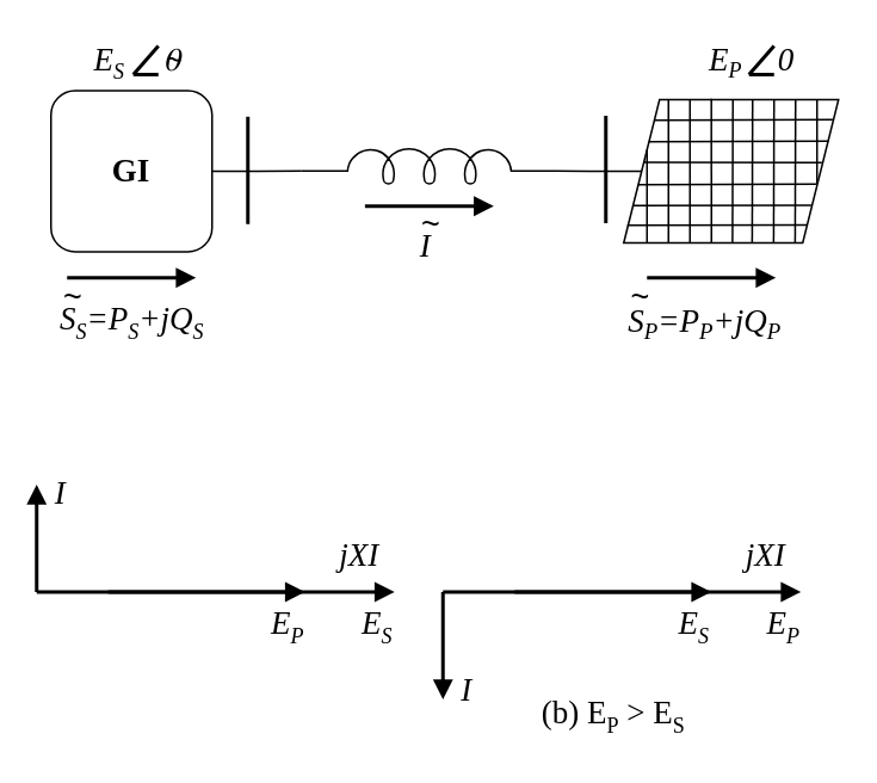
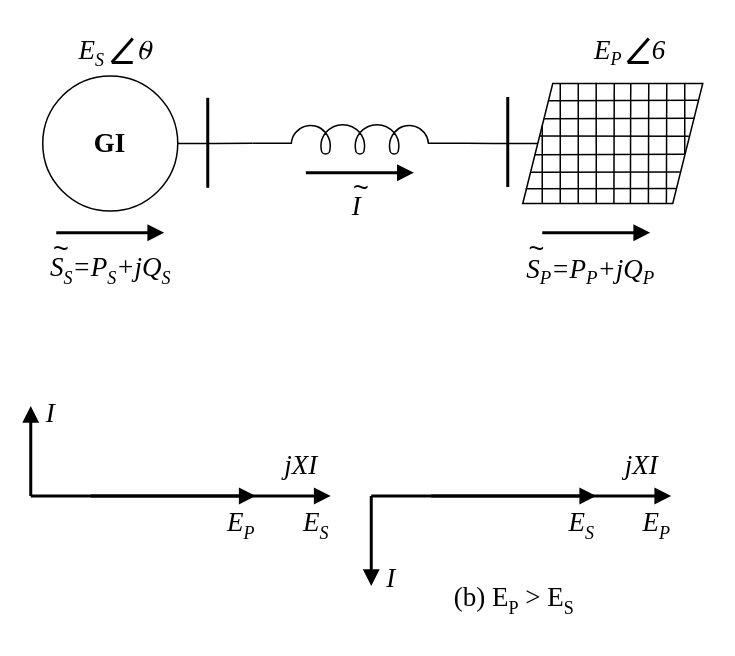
  <mxCell id="0" />
  <mxCell id="1" parent="0" />
  <mxCell id="2" style="edgeStyle=orthogonalEdgeStyle;rounded=0;orthogonalLoop=1;jettySize=auto;html=1;entryX=0;entryY=0.645;entryDx=0;entryDy=0;entryPerimeter=0;endArrow=none;endFill=0;" parent="1" source="3" target="5" edge="1"><mxGeometry relative="1" as="geometry" /></mxCell>
- <mxCell id="3" value="&lt;b&gt;&lt;font style=&quot;font-size: 18px&quot;&gt;GI&lt;/font&gt;&lt;/b&gt;" style="whiteSpace=wrap;html=1;aspect=fixed;fontFamily=Times New Roman;rounded=1;" parent="1" vertex="1"><mxGeometry x="28" y="50" width="90" height="90" as="geometry" /></mxCell>
+ <mxCell id="3" value="&lt;b&gt;&lt;font style=&quot;font-size: 18px&quot;&gt;GI&lt;/font&gt;&lt;/b&gt;" style="ellipse;whiteSpace=wrap;html=1;aspect=fixed;fontFamily=Times New Roman;" parent="1" vertex="1"><mxGeometry x="28" y="50" width="90" height="90" as="geometry" /></mxCell>
  <mxCell id="4" style="edgeStyle=orthogonalEdgeStyle;rounded=0;orthogonalLoop=1;jettySize=auto;html=1;entryX=1;entryY=0.645;entryDx=0;entryDy=0;entryPerimeter=0;endArrow=none;endFill=0;exitX=0;exitY=0.5;exitDx=0;exitDy=0;" parent="1" source="8" target="5" edge="1"><mxGeometry relative="1" as="geometry"><mxPoint x="343" y="95.03" as="sourcePoint" /></mxGeometry></mxCell>
  <mxCell id="5" value="" style="pointerEvents=1;verticalLabelPosition=bottom;shadow=0;dashed=0;align=center;html=1;verticalAlign=top;shape=mxgraph.electrical.inductors.inductor_5;" parent="1" vertex="1"><mxGeometry x="168" y="82" width="142.86" height="20" as="geometry" /></mxCell>
  <mxCell id="6" value="" style="endArrow=none;html=1;strokeWidth=2;" parent="1" edge="1"><mxGeometry width="50" height="50" relative="1" as="geometry"><mxPoint x="138" y="124.52" as="sourcePoint" /><mxPoint x="138" y="64.52" as="targetPoint" /></mxGeometry></mxCell>
  <mxCell id="7" value="" style="group" parent="1" vertex="1" connectable="0"><mxGeometry x="348" y="55" width="120" height="80" as="geometry" /></mxCell>
  <mxCell id="8" value="" style="shape=parallelogram;perimeter=parallelogramPerimeter;whiteSpace=wrap;html=1;fixedSize=1;" parent="7" vertex="1"><mxGeometry width="120" height="80" as="geometry" /></mxCell>
  <mxCell id="9" value="" style="endArrow=none;html=1;" parent="7" edge="1"><mxGeometry x="-30" y="-8" width="50" height="50" as="geometry"><mxPoint x="13" y="28" as="sourcePoint" /><mxPoint x="13" y="80" as="targetPoint" /></mxGeometry></mxCell>
  <mxCell id="10" value="" style="endArrow=none;html=1;" parent="7" edge="1"><mxGeometry x="-30" y="-8" width="50" height="50" as="geometry"><mxPoint x="25" as="sourcePoint" /><mxPoint x="25" y="80" as="targetPoint" /></mxGeometry></mxCell>
  <mxCell id="11" value="" style="endArrow=none;html=1;entryX=0;entryY=0;entryDx=0;entryDy=0;" parent="7" edge="1"><mxGeometry x="-30" y="-11" width="50" height="50" as="geometry"><mxPoint x="37" as="sourcePoint" /><mxPoint x="37" y="80" as="targetPoint" /></mxGeometry></mxCell>
  <mxCell id="12" value="" style="endArrow=none;html=1;entryX=0;entryY=0;entryDx=0;entryDy=0;exitX=0.408;exitY=-0.006;exitDx=0;exitDy=0;exitPerimeter=0;" parent="7" source="8" edge="1"><mxGeometry x="-30" y="-15" width="50" height="50" as="geometry"><mxPoint x="49" y="-20" as="sourcePoint" /><mxPoint x="49" y="80" as="targetPoint" /></mxGeometry></mxCell>
  <mxCell id="13" value="" style="endArrow=none;html=1;entryX=0;entryY=0;entryDx=0;entryDy=0;exitX=0.973;exitY=0.14;exitDx=0;exitDy=0;exitPerimeter=0;" parent="7" edge="1"><mxGeometry width="50" height="50" as="geometry"><mxPoint x="116.76" y="11.2" as="sourcePoint" /><mxPoint x="17.143" y="11.429" as="targetPoint" /></mxGeometry></mxCell>
  <mxCell id="14" value="" style="endArrow=none;html=1;entryX=0;entryY=0;entryDx=0;entryDy=0;exitX=0.954;exitY=0.277;exitDx=0;exitDy=0;exitPerimeter=0;" parent="7" edge="1"><mxGeometry width="50" height="50" as="geometry"><mxPoint x="114.48" y="23.16" as="sourcePoint" /><mxPoint x="14.003" y="23.429" as="targetPoint" /></mxGeometry></mxCell>
  <mxCell id="15" value="" style="endArrow=none;html=1;exitX=0.973;exitY=0.14;exitDx=0;exitDy=0;exitPerimeter=0;" parent="7" edge="1"><mxGeometry width="50" height="50" as="geometry"><mxPoint x="110.76" y="35.2" as="sourcePoint" /><mxPoint x="11" y="35" as="targetPoint" /></mxGeometry></mxCell>
  <mxCell id="16" value="" style="endArrow=none;html=1;entryX=0;entryY=0;entryDx=0;entryDy=0;exitX=0.907;exitY=0.552;exitDx=0;exitDy=0;exitPerimeter=0;" parent="7" edge="1"><mxGeometry width="50" height="50" as="geometry"><mxPoint x="107.84" y="47.16" as="sourcePoint" /><mxPoint x="8.003" y="47.429" as="targetPoint" /></mxGeometry></mxCell>
  <mxCell id="17" value="" style="endArrow=none;html=1;entryX=0;entryY=0;entryDx=0;entryDy=0;exitX=0.973;exitY=0.14;exitDx=0;exitDy=0;exitPerimeter=0;" parent="7" edge="1"><mxGeometry width="50" height="50" as="geometry"><mxPoint x="104.76" y="59.0" as="sourcePoint" /><mxPoint x="5.143" y="59.229" as="targetPoint" /></mxGeometry></mxCell>
  <mxCell id="18" value="" style="endArrow=none;html=1;entryX=0;entryY=0;entryDx=0;entryDy=0;exitX=0.954;exitY=0.277;exitDx=0;exitDy=0;exitPerimeter=0;" parent="7" edge="1"><mxGeometry width="50" height="50" as="geometry"><mxPoint x="102.48" y="69.96" as="sourcePoint" /><mxPoint x="2.003" y="70.229" as="targetPoint" /></mxGeometry></mxCell>
  <mxCell id="19" value="" style="endArrow=none;html=1;entryX=0;entryY=0;entryDx=0;entryDy=0;" parent="7" edge="1"><mxGeometry x="29.77" y="-3" width="50" height="50" as="geometry"><mxPoint x="61" as="sourcePoint" /><mxPoint x="60.77" y="80" as="targetPoint" /></mxGeometry></mxCell>
  <mxCell id="20" value="" style="endArrow=none;html=1;entryX=0;entryY=0;entryDx=0;entryDy=0;" parent="7" edge="1"><mxGeometry x="28.77" y="-6" width="50" height="50" as="geometry"><mxPoint x="72" as="sourcePoint" /><mxPoint x="71.77" y="80" as="targetPoint" /></mxGeometry></mxCell>
  <mxCell id="21" value="" style="endArrow=none;html=1;" parent="7" edge="1"><mxGeometry x="28.77" y="-8" width="50" height="50" as="geometry"><mxPoint x="84" as="sourcePoint" /><mxPoint x="83.77" y="80" as="targetPoint" /></mxGeometry></mxCell>
  <mxCell id="22" value="" style="endArrow=none;html=1;entryX=0;entryY=0;entryDx=0;entryDy=0;" parent="7" edge="1"><mxGeometry x="28.77" y="-11" width="50" height="50" as="geometry"><mxPoint x="96" as="sourcePoint" /><mxPoint x="95.77" y="80" as="targetPoint" /></mxGeometry></mxCell>
  <mxCell id="23" value="" style="endArrow=none;html=1;exitX=0.9;exitY=0;exitDx=0;exitDy=0;exitPerimeter=0;" parent="7" source="8" edge="1"><mxGeometry x="28.77" y="2" width="50" height="50" as="geometry"><mxPoint x="108" y="10" as="sourcePoint" /><mxPoint x="108" y="47" as="targetPoint" /></mxGeometry></mxCell>
  <mxCell id="24" value="" style="endArrow=none;html=1;strokeWidth=2;" parent="1" edge="1"><mxGeometry width="50" height="50" relative="1" as="geometry"><mxPoint x="338" y="124" as="sourcePoint" /><mxPoint x="338" y="64" as="targetPoint" /></mxGeometry></mxCell>
  <mxCell id="25" value="E&lt;sub&gt;&lt;font style=&quot;font-size: 12px&quot;&gt;S&amp;nbsp;&amp;nbsp;&lt;/font&gt;&lt;/sub&gt;&lt;sub&gt;&amp;nbsp; &amp;nbsp;&amp;nbsp;&lt;/sub&gt;⍬&lt;sub&gt;&amp;nbsp;&amp;nbsp;&lt;/sub&gt;" style="text;html=1;align=center;verticalAlign=middle;resizable=0;points=[];autosize=1;strokeColor=none;fontSize=18;fontStyle=2;fontFamily=Times New Roman;" parent="1" vertex="1"><mxGeometry x="45" y="20" width="70" height="30" as="geometry" /></mxCell>
  <mxCell id="26" value="" style="group" parent="1" vertex="1" connectable="0"><mxGeometry x="74" y="25" width="14" height="16" as="geometry" /></mxCell>
  <mxCell id="27" value="" style="endArrow=none;html=1;fontSize=18;strokeWidth=2;" parent="26" edge="1"><mxGeometry width="50" height="50" relative="1" as="geometry"><mxPoint y="16" as="sourcePoint" /><mxPoint x="14" as="targetPoint" /></mxGeometry></mxCell>
  <mxCell id="28" value="" style="endArrow=none;html=1;fontSize=18;strokeWidth=2;" parent="26" edge="1"><mxGeometry width="50" height="50" relative="1" as="geometry"><mxPoint y="16" as="sourcePoint" /><mxPoint x="14" y="16" as="targetPoint" /></mxGeometry></mxCell>
- <mxCell id="29" value="E&lt;sub&gt;&lt;font style=&quot;font-size: 12px&quot;&gt;P&amp;nbsp;&amp;nbsp;&lt;/font&gt;&lt;span style=&quot;font-size: 14px&quot;&gt;&amp;nbsp; &amp;nbsp; &lt;/span&gt;&lt;/sub&gt;&lt;span style=&quot;font-size: 18px&quot;&gt;0&lt;/span&gt;&lt;sub&gt;&amp;nbsp;&amp;nbsp;&lt;/sub&gt;" style="text;html=1;align=center;verticalAlign=middle;resizable=0;points=[];autosize=1;strokeColor=none;fontSize=18;fontStyle=2;fontFamily=Times New Roman;" parent="1" vertex="1"><mxGeometry x="388" y="20" width="70" height="30" as="geometry" /></mxCell>
+ <mxCell id="29" value="E&lt;sub&gt;&lt;font style=&quot;font-size: 12px&quot;&gt;P&amp;nbsp;&amp;nbsp;&lt;/font&gt;&lt;span style=&quot;font-size: 14px&quot;&gt;&amp;nbsp; &amp;nbsp; &lt;/span&gt;&lt;/sub&gt;&lt;span style=&quot;font-size: 18px&quot;&gt;6&lt;/span&gt;&lt;sub&gt;&amp;nbsp;&amp;nbsp;&lt;/sub&gt;" style="text;html=1;align=center;verticalAlign=middle;resizable=0;points=[];autosize=1;strokeColor=none;fontSize=18;fontStyle=2;fontFamily=Times New Roman;" parent="1" vertex="1"><mxGeometry x="388" y="20" width="70" height="30" as="geometry" /></mxCell>
  <mxCell id="30" value="" style="group" parent="1" vertex="1" connectable="0"><mxGeometry x="418" y="25" width="14" height="16" as="geometry" /></mxCell>
  <mxCell id="31" value="" style="endArrow=none;html=1;fontSize=18;strokeWidth=2;" parent="30" edge="1"><mxGeometry width="50" height="50" relative="1" as="geometry"><mxPoint y="16" as="sourcePoint" /><mxPoint x="14" as="targetPoint" /></mxGeometry></mxCell>
  <mxCell id="32" value="" style="endArrow=none;html=1;fontSize=18;strokeWidth=2;" parent="30" edge="1"><mxGeometry width="50" height="50" relative="1" as="geometry"><mxPoint y="16" as="sourcePoint" /><mxPoint x="14" y="16" as="targetPoint" /></mxGeometry></mxCell>
  <mxCell id="33" value="" style="endArrow=block;html=1;fontSize=18;strokeWidth=2;endFill=1;" parent="1" edge="1"><mxGeometry width="50" height="50" relative="1" as="geometry"><mxPoint x="37" y="154.52" as="sourcePoint" /><mxPoint x="109" y="154.52" as="targetPoint" /></mxGeometry></mxCell>
  <mxCell id="34" value="" style="endArrow=block;html=1;fontSize=18;strokeWidth=2;endFill=1;" parent="1" edge="1"><mxGeometry width="50" height="50" relative="1" as="geometry"><mxPoint x="361" y="154.52" as="sourcePoint" /><mxPoint x="433" y="154.52" as="targetPoint" /></mxGeometry></mxCell>
  <mxCell id="35" value="" style="endArrow=block;html=1;fontSize=18;strokeWidth=2;endFill=1;" parent="1" edge="1"><mxGeometry width="50" height="50" relative="1" as="geometry"><mxPoint x="203.43" y="114.52" as="sourcePoint" /><mxPoint x="275.43" y="114.52" as="targetPoint" /></mxGeometry></mxCell>
  <mxCell id="36" value="&lt;i&gt;I&lt;/i&gt;" style="text;html=1;align=center;verticalAlign=middle;resizable=0;points=[];autosize=1;strokeColor=none;fontSize=18;fontFamily=Times New Roman;" parent="1" vertex="1"><mxGeometry x="227" y="121.52" width="20" height="30" as="geometry" /></mxCell>
  <mxCell id="37" value="~" style="text;html=1;align=center;verticalAlign=middle;resizable=0;points=[];autosize=1;strokeColor=none;fontSize=18;" parent="1" vertex="1"><mxGeometry x="225" y="110" width="30" height="30" as="geometry" /></mxCell>
  <mxCell id="38" value="&lt;i&gt;S&lt;sub&gt;&lt;font style=&quot;font-size: 12px&quot;&gt;S&lt;/font&gt;&lt;/sub&gt;=P&lt;sub&gt;&lt;font style=&quot;font-size: 12px&quot;&gt;S&lt;/font&gt;&lt;/sub&gt;+jQ&lt;sub&gt;&lt;font style=&quot;font-size: 12px&quot;&gt;S&lt;/font&gt;&lt;/sub&gt;&lt;/i&gt;" style="text;html=1;align=center;verticalAlign=middle;resizable=0;points=[];autosize=1;strokeColor=none;fontSize=18;fontFamily=Times New Roman;" parent="1" vertex="1"><mxGeometry x="23" y="164.52" width="100" height="30" as="geometry" /></mxCell>
  <mxCell id="39" value="~" style="text;html=1;align=center;verticalAlign=middle;resizable=0;points=[];autosize=1;strokeColor=none;fontSize=18;" parent="1" vertex="1"><mxGeometry x="25" y="150.52" width="30" height="30" as="geometry" /></mxCell>
  <mxCell id="40" value="&lt;i&gt;S&lt;span style=&quot;font-size: 15px&quot;&gt;&lt;sub&gt;P&lt;/sub&gt;&lt;/span&gt;=P&lt;span style=&quot;font-size: 15px&quot;&gt;&lt;sub&gt;P&lt;/sub&gt;&lt;/span&gt;+jQ&lt;span style=&quot;font-size: 15px&quot;&gt;&lt;sub&gt;P&lt;/sub&gt;&lt;/span&gt;&lt;/i&gt;" style="text;html=1;align=center;verticalAlign=middle;resizable=0;points=[];autosize=1;strokeColor=none;fontSize=18;fontFamily=Times New Roman;" parent="1" vertex="1"><mxGeometry x="343" y="164.52" width="100" height="30" as="geometry" /></mxCell>
  <mxCell id="41" value="~" style="text;html=1;align=center;verticalAlign=middle;resizable=0;points=[];autosize=1;strokeColor=none;fontSize=18;" parent="1" vertex="1"><mxGeometry x="342" y="150.52" width="30" height="30" as="geometry" /></mxCell>
  <mxCell id="42" value="" style="endArrow=block;html=1;endFill=1;strokeWidth=2;" edge="1" parent="1"><mxGeometry width="50" height="50" relative="1" as="geometry"><mxPoint x="20" y="330" as="sourcePoint" /><mxPoint x="20" y="270" as="targetPoint" /></mxGeometry></mxCell>
  <mxCell id="43" value="" style="endArrow=block;html=1;endFill=1;strokeWidth=2;" edge="1" parent="1"><mxGeometry width="50" height="50" relative="1" as="geometry"><mxPoint x="60" y="330" as="sourcePoint" /><mxPoint x="220" y="330" as="targetPoint" /></mxGeometry></mxCell>
  <mxCell id="44" value="&lt;i style=&quot;font-size: 18px;&quot;&gt;jXI&lt;/i&gt;" style="text;html=1;align=center;verticalAlign=middle;resizable=0;points=[];autosize=1;strokeColor=none;fontFamily=Times New Roman;fontSize=18;" vertex="1" parent="1"><mxGeometry x="180" y="295" width="40" height="30" as="geometry" /></mxCell>
  <mxCell id="45" value="" style="endArrow=block;html=1;endFill=1;strokeWidth=2;" edge="1" parent="1"><mxGeometry width="50" height="50" relative="1" as="geometry"><mxPoint x="20" y="330" as="sourcePoint" /><mxPoint x="170" y="330" as="targetPoint" /></mxGeometry></mxCell>
  <mxCell id="46" value="&lt;i&gt;E&lt;sub&gt;&lt;font style=&quot;font-size: 12px&quot;&gt;P&lt;/font&gt;&lt;/sub&gt;&lt;/i&gt;" style="text;html=1;align=center;verticalAlign=middle;resizable=0;points=[];autosize=1;strokeColor=none;fontFamily=Times New Roman;fontSize=18;" vertex="1" parent="1"><mxGeometry x="145" y="335" width="30" height="30" as="geometry" /></mxCell>
  <mxCell id="47" value="&lt;i&gt;E&lt;sub&gt;&lt;font style=&quot;font-size: 12px&quot;&gt;S&lt;/font&gt;&lt;/sub&gt;&lt;/i&gt;" style="text;html=1;align=center;verticalAlign=middle;resizable=0;points=[];autosize=1;strokeColor=none;fontFamily=Times New Roman;fontSize=18;" vertex="1" parent="1"><mxGeometry x="195" y="335" width="30" height="30" as="geometry" /></mxCell>
  <mxCell id="48" value="&lt;i&gt;I&lt;/i&gt;" style="text;html=1;align=center;verticalAlign=middle;resizable=0;points=[];autosize=1;strokeColor=none;fontSize=18;fontFamily=Times New Roman;" vertex="1" parent="1"><mxGeometry x="23" y="260" width="20" height="30" as="geometry" /></mxCell>
  <mxCell id="49" value="" style="endArrow=none;html=1;endFill=0;strokeWidth=2;startArrow=block;startFill=1;" edge="1" parent="1"><mxGeometry width="50" height="50" relative="1" as="geometry"><mxPoint x="247" y="390" as="sourcePoint" /><mxPoint x="247" y="330" as="targetPoint" /></mxGeometry></mxCell>
  <mxCell id="50" value="" style="endArrow=block;html=1;endFill=1;strokeWidth=2;" edge="1" parent="1"><mxGeometry width="50" height="50" relative="1" as="geometry"><mxPoint x="287" y="330" as="sourcePoint" /><mxPoint x="447" y="330" as="targetPoint" /></mxGeometry></mxCell>
  <mxCell id="51" value="&lt;i style=&quot;font-size: 18px;&quot;&gt;jXI&lt;/i&gt;" style="text;html=1;align=center;verticalAlign=middle;resizable=0;points=[];autosize=1;strokeColor=none;fontFamily=Times New Roman;fontSize=18;" vertex="1" parent="1"><mxGeometry x="407" y="295" width="40" height="30" as="geometry" /></mxCell>
  <mxCell id="52" value="" style="endArrow=block;html=1;endFill=1;strokeWidth=2;" edge="1" parent="1"><mxGeometry width="50" height="50" relative="1" as="geometry"><mxPoint x="247" y="330" as="sourcePoint" /><mxPoint x="397" y="330" as="targetPoint" /></mxGeometry></mxCell>
  <mxCell id="53" value="&lt;i&gt;E&lt;sub&gt;&lt;font style=&quot;font-size: 12px&quot;&gt;S&lt;/font&gt;&lt;/sub&gt;&lt;/i&gt;" style="text;html=1;align=center;verticalAlign=middle;resizable=0;points=[];autosize=1;strokeColor=none;fontFamily=Times New Roman;fontSize=18;" vertex="1" parent="1"><mxGeometry x="372" y="335" width="30" height="30" as="geometry" /></mxCell>
  <mxCell id="54" value="&lt;i&gt;E&lt;sub&gt;&lt;font style=&quot;font-size: 12px&quot;&gt;P&lt;/font&gt;&lt;/sub&gt;&lt;/i&gt;" style="text;html=1;align=center;verticalAlign=middle;resizable=0;points=[];autosize=1;strokeColor=none;fontFamily=Times New Roman;fontSize=18;" vertex="1" parent="1"><mxGeometry x="422" y="335" width="30" height="30" as="geometry" /></mxCell>
  <mxCell id="55" value="&lt;i&gt;I&lt;/i&gt;" style="text;html=1;align=center;verticalAlign=middle;resizable=0;points=[];autosize=1;strokeColor=none;fontSize=18;fontFamily=Times New Roman;" vertex="1" parent="1"><mxGeometry x="250" y="370" width="20" height="30" as="geometry" /></mxCell>
  <mxCell id="56" value="(b) E&lt;sub&gt;&lt;font style=&quot;font-size: 12px&quot;&gt;P&lt;/font&gt;&lt;/sub&gt;&amp;nbsp;&amp;gt; E&lt;sub&gt;&lt;font style=&quot;font-size: 12px&quot;&gt;S&lt;/font&gt;&lt;/sub&gt;" style="text;html=1;align=center;verticalAlign=middle;resizable=0;points=[];autosize=1;strokeColor=none;fontSize=18;fontFamily=Times New Roman;" vertex="1" parent="1"><mxGeometry x="292" y="385" width="100" height="30" as="geometry" /></mxCell>
